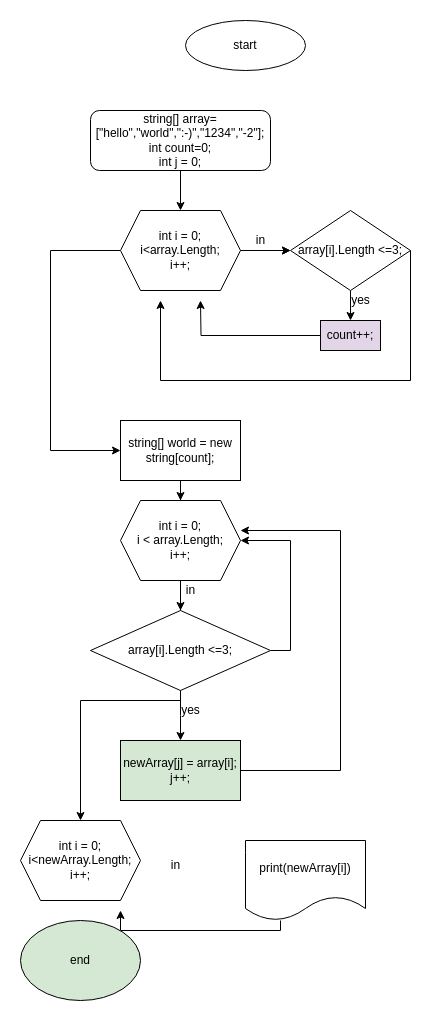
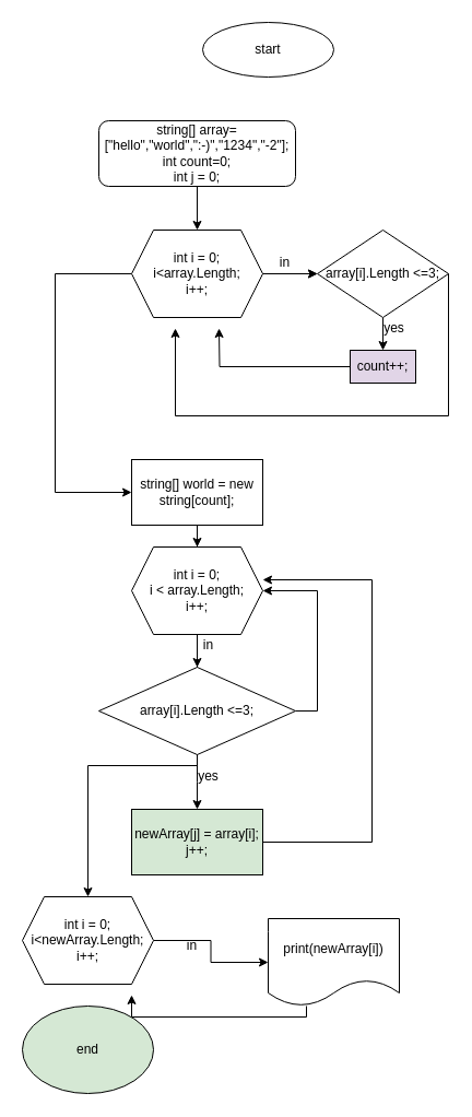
  <mxCell id="0" />
  <mxCell id="1" parent="0" />
  <mxCell id="2" value="start" style="ellipse;whiteSpace=wrap;html=1;" vertex="1" parent="1"><mxGeometry x="185" y="20" width="120" height="50" as="geometry" /></mxCell>
  <mxCell id="3" style="edgeStyle=orthogonalEdgeStyle;rounded=0;orthogonalLoop=1;jettySize=auto;html=1;" edge="1" parent="1" source="4" target="8"><mxGeometry relative="1" as="geometry"><mxPoint x="180" y="190" as="targetPoint" /></mxGeometry></mxCell>
  <mxCell id="4" value="string[] array=[&quot;hello&quot;,&quot;world&quot;,&quot;:-)&quot;,&quot;1234&quot;,&quot;-2&quot;];&lt;br&gt;int count=0;&lt;br&gt;int j = 0;" style="rounded=1;whiteSpace=wrap;html=1;" vertex="1" parent="1"><mxGeometry x="90" y="110" width="180" height="60" as="geometry" /></mxCell>
  <mxCell id="5" style="edgeStyle=orthogonalEdgeStyle;rounded=0;orthogonalLoop=1;jettySize=auto;html=1;" edge="1" parent="1" source="8" target="11"><mxGeometry relative="1" as="geometry"><mxPoint x="280" y="250" as="targetPoint" /></mxGeometry></mxCell>
  <mxCell id="6" value="" style="edgeStyle=orthogonalEdgeStyle;rounded=0;orthogonalLoop=1;jettySize=auto;html=1;" edge="1" parent="1" source="8" target="11"><mxGeometry relative="1" as="geometry"><Array as="points"><mxPoint x="260" y="250" /><mxPoint x="260" y="250" /></Array></mxGeometry></mxCell>
  <mxCell id="7" style="edgeStyle=orthogonalEdgeStyle;rounded=0;orthogonalLoop=1;jettySize=auto;html=1;" edge="1" parent="1" source="8"><mxGeometry relative="1" as="geometry"><mxPoint x="120" y="450" as="targetPoint" /><Array as="points"><mxPoint x="50" y="250" /><mxPoint x="50" y="450" /></Array></mxGeometry></mxCell>
  <mxCell id="8" value="int i = 0;&lt;br&gt;i&amp;lt;array.Length;&lt;br&gt;i++;" style="shape=hexagon;perimeter=hexagonPerimeter2;whiteSpace=wrap;html=1;fixedSize=1;" vertex="1" parent="1"><mxGeometry x="120" y="210" width="120" height="80" as="geometry" /></mxCell>
  <mxCell id="9" value="" style="edgeStyle=orthogonalEdgeStyle;rounded=0;orthogonalLoop=1;jettySize=auto;html=1;" edge="1" parent="1" source="11" target="14"><mxGeometry relative="1" as="geometry" /></mxCell>
  <mxCell id="10" style="edgeStyle=orthogonalEdgeStyle;rounded=0;orthogonalLoop=1;jettySize=auto;html=1;" edge="1" parent="1" source="11"><mxGeometry relative="1" as="geometry"><mxPoint x="160" y="300" as="targetPoint" /><Array as="points"><mxPoint x="410" y="380" /><mxPoint x="160" y="380" /></Array></mxGeometry></mxCell>
  <mxCell id="11" value="array[i].Length &amp;lt;=3;" style="rhombus;whiteSpace=wrap;html=1;" vertex="1" parent="1"><mxGeometry x="290" y="210" width="120" height="80" as="geometry" /></mxCell>
  <mxCell id="12" value="in" style="text;html=1;align=center;verticalAlign=middle;resizable=0;points=[];autosize=1;strokeColor=none;fillColor=none;" vertex="1" parent="1"><mxGeometry x="245" y="225" width="30" height="30" as="geometry" /></mxCell>
  <mxCell id="13" style="edgeStyle=orthogonalEdgeStyle;rounded=0;orthogonalLoop=1;jettySize=auto;html=1;" edge="1" parent="1" source="14"><mxGeometry relative="1" as="geometry"><mxPoint x="200" y="300" as="targetPoint" /></mxGeometry></mxCell>
  <mxCell id="14" value="count++;" style="whiteSpace=wrap;html=1;fillColor=#e1d5e7;" vertex="1" parent="1"><mxGeometry x="320" y="320" width="60" height="30" as="geometry" /></mxCell>
  <mxCell id="15" value="yes" style="text;html=1;align=center;verticalAlign=middle;resizable=0;points=[];autosize=1;strokeColor=none;fillColor=none;" vertex="1" parent="1"><mxGeometry x="340" y="285" width="40" height="30" as="geometry" /></mxCell>
  <mxCell id="16" style="edgeStyle=orthogonalEdgeStyle;rounded=0;orthogonalLoop=1;jettySize=auto;html=1;" edge="1" parent="1" source="17" target="20"><mxGeometry relative="1" as="geometry"><mxPoint x="180" y="540" as="targetPoint" /></mxGeometry></mxCell>
  <mxCell id="17" value="string[] world = new string[count];" style="rounded=0;whiteSpace=wrap;html=1;" vertex="1" parent="1"><mxGeometry x="120" y="420" width="120" height="60" as="geometry" /></mxCell>
  <mxCell id="18" style="edgeStyle=orthogonalEdgeStyle;rounded=0;orthogonalLoop=1;jettySize=auto;html=1;" edge="1" parent="1" source="20" target="23"><mxGeometry relative="1" as="geometry"><mxPoint x="180" y="650" as="targetPoint" /></mxGeometry></mxCell>
  <mxCell id="19" style="edgeStyle=orthogonalEdgeStyle;rounded=0;orthogonalLoop=1;jettySize=auto;html=1;" edge="1" parent="1" source="20" target="29"><mxGeometry relative="1" as="geometry"><mxPoint x="80" y="860" as="targetPoint" /></mxGeometry></mxCell>
  <mxCell id="20" value="int i = 0;&lt;br&gt;i &amp;lt; array.Length;&lt;br&gt;i++;" style="shape=hexagon;perimeter=hexagonPerimeter2;whiteSpace=wrap;html=1;fixedSize=1;" vertex="1" parent="1"><mxGeometry x="120" y="500" width="120" height="80" as="geometry" /></mxCell>
  <mxCell id="21" value="" style="edgeStyle=orthogonalEdgeStyle;rounded=0;orthogonalLoop=1;jettySize=auto;html=1;" edge="1" parent="1" source="23"><mxGeometry relative="1" as="geometry"><mxPoint x="180" y="740" as="targetPoint" /></mxGeometry></mxCell>
  <mxCell id="22" style="edgeStyle=orthogonalEdgeStyle;rounded=0;orthogonalLoop=1;jettySize=auto;html=1;entryX=1;entryY=0.5;entryDx=0;entryDy=0;" edge="1" parent="1" source="23" target="20"><mxGeometry relative="1" as="geometry"><mxPoint x="310" y="530" as="targetPoint" /><Array as="points"><mxPoint x="290" y="650" /><mxPoint x="290" y="540" /></Array></mxGeometry></mxCell>
  <mxCell id="23" value="array[i].Length &amp;lt;=3;" style="rhombus;whiteSpace=wrap;html=1;" vertex="1" parent="1"><mxGeometry x="90" y="610" width="180" height="80" as="geometry" /></mxCell>
  <mxCell id="24" style="edgeStyle=orthogonalEdgeStyle;rounded=0;orthogonalLoop=1;jettySize=auto;html=1;entryX=1;entryY=0.375;entryDx=0;entryDy=0;entryPerimeter=0;" edge="1" parent="1" source="25" target="20"><mxGeometry relative="1" as="geometry"><mxPoint x="340" y="520" as="targetPoint" /><Array as="points"><mxPoint x="340" y="770" /><mxPoint x="340" y="530" /></Array></mxGeometry></mxCell>
  <mxCell id="25" value="newArray[j] = array[i];&lt;br&gt;j++;" style="rounded=0;whiteSpace=wrap;html=1;fillColor=#d5e8d4;" vertex="1" parent="1"><mxGeometry x="120" y="740" width="120" height="60" as="geometry" /></mxCell>
  <mxCell id="26" value="in" style="text;html=1;align=center;verticalAlign=middle;resizable=0;points=[];autosize=1;strokeColor=none;fillColor=none;" vertex="1" parent="1"><mxGeometry x="175" y="575" width="30" height="30" as="geometry" /></mxCell>
  <mxCell id="27" value="yes" style="text;html=1;align=center;verticalAlign=middle;resizable=0;points=[];autosize=1;strokeColor=none;fillColor=none;" vertex="1" parent="1"><mxGeometry x="170" y="695" width="40" height="30" as="geometry" /></mxCell>
+ <mxCell id="28" value="" style="edgeStyle=orthogonalEdgeStyle;rounded=0;orthogonalLoop=1;jettySize=auto;html=1;" edge="1" parent="1" source="29" target="31"><mxGeometry relative="1" as="geometry" /></mxCell>
  <mxCell id="29" value="int i = 0;&lt;br&gt;i&amp;lt;newArray.Length;&lt;br&gt;i++;" style="shape=hexagon;perimeter=hexagonPerimeter2;whiteSpace=wrap;html=1;fixedSize=1;" vertex="1" parent="1"><mxGeometry x="20" y="820" width="120" height="80" as="geometry" /></mxCell>
  <mxCell id="30" style="edgeStyle=orthogonalEdgeStyle;rounded=0;orthogonalLoop=1;jettySize=auto;html=1;" edge="1" parent="1" source="31"><mxGeometry relative="1" as="geometry"><mxPoint x="120" y="910" as="targetPoint" /><Array as="points"><mxPoint x="280" y="930" /><mxPoint x="120" y="930" /></Array></mxGeometry></mxCell>
  <mxCell id="31" value="print(newArray[i])" style="shape=document;whiteSpace=wrap;html=1;boundedLbl=1;" vertex="1" parent="1"><mxGeometry x="245" y="840" width="120" height="80" as="geometry" /></mxCell>
  <mxCell id="32" value="in" style="text;html=1;align=center;verticalAlign=middle;resizable=0;points=[];autosize=1;strokeColor=none;fillColor=none;" vertex="1" parent="1"><mxGeometry x="160" y="850" width="30" height="30" as="geometry" /></mxCell>
  <mxCell id="33" value="end" style="ellipse;whiteSpace=wrap;html=1;fillColor=#d5e8d4;" vertex="1" parent="1"><mxGeometry x="20" y="920" width="120" height="80" as="geometry" /></mxCell>
